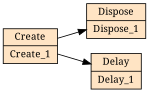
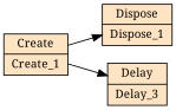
  digraph {
    compound=true
    fontname="Noto Serif"
    rankdir=LR
    node [fillcolor=bisque fontcolor=black fontname="Noto Serif" fontsize=12 shape=record style=filled]
    edge [arrowhead=normal color=black fontcolor=black fontname="Noto Serif" fontsize=7 style=solid]
    n1 [label="Create|Create_1"]
    n2 [label="Dispose|Dispose_1"]
-   n3 [label="Delay|Delay_1"]
+   n3 [label="Delay|Delay_3"]
    subgraph sub_1 {
      rank=min
      n1
    }
    subgraph sub_2 {
      rank=max
      n2
    }
    n1 -> n2
    n1 -> n3
  }
